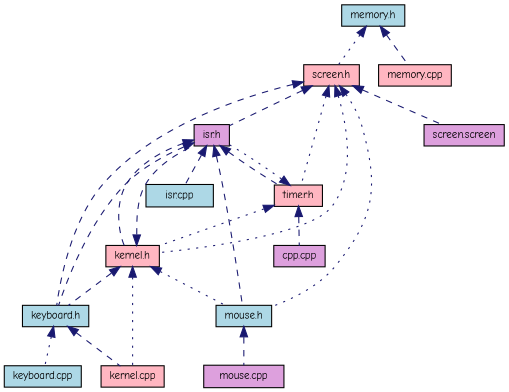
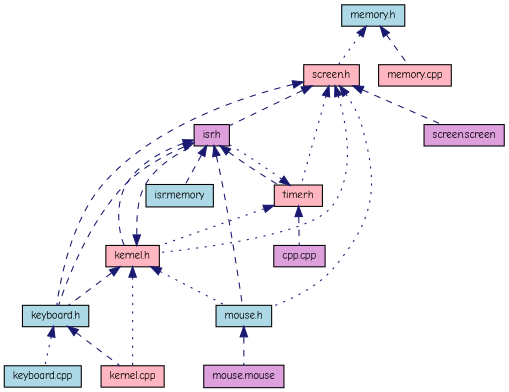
  digraph {
    fontname="Comic Neue"
    node [color=black fillcolor=lightblue fontname="Comic Neue" fontsize=10 shape=record style=filled]
    edge [color=midnightblue dir=back fontname="Comic Neue" fontsize=10 labelfontname=Helvetica labelfontsize=10 style=dashed]
    n1 [fontcolor=black height=0.2 label="memory.h" width=0.4]
    n2 [fillcolor=lightpink height=0.2 label="screen.h" width=0.4]
    n3 [fillcolor=lightpink height=0.2 label="memory.cpp" width=0.4]
    n4 [fillcolor=plum height=0.2 label="isr.h" width=0.4]
    n5 [fillcolor=lightpink height=0.2 label="kernel.h" width=0.4]
    n6 [height=0.2 label="keyboard.h" width=0.4]
    n7 [height=0.2 label="mouse.h" width=0.4]
    n8 [fillcolor=lightpink height=0.2 label="timer.h" width=0.4]
    n9 [fillcolor=plum height=0.2 label="screen.screen" width=0.4]
-   n10 [height=0.2 label="isr.cpp" width=0.4]
+   n10 [height=0.2 label="isr.memory" width=0.4]
    n11 [fillcolor=lightpink height=0.2 label="kernel.cpp" width=0.4]
    n12 [height=0.2 label="keyboard.cpp" width=0.4]
-   n13 [fillcolor=plum height=0.2 label="mouse.cpp" width=0.4]
+   n13 [fillcolor=plum height=0.2 label="mouse.mouse" width=0.4]
    n14 [fillcolor=plum height=0.2 label="cpp.cpp" width=0.4]
    n1 -> n2 [style=dotted]
    n1 -> n3
    n2 -> n4
    n2 -> n5 [style=dotted]
    n2 -> n6
    n2 -> n7 [style=dotted]
    n2 -> n8 [style=dotted]
    n2 -> n9
    n4 -> n5
    n4 -> n6
    n4 -> n7
    n4 -> n8
    n4 -> n10
    n5 -> n4
    n5 -> n6
    n5 -> n7 [style=dotted]
    n5 -> n11 [style=dotted]
    n6 -> n11
    n6 -> n12 [style=dotted]
    n7 -> n13
    n8 -> n4 [style=dotted]
    n8 -> n5 [style=dotted]
    n8 -> n14
  }
